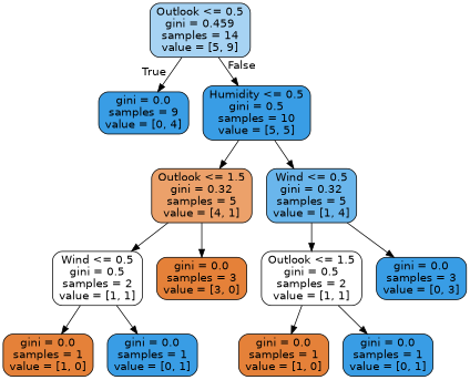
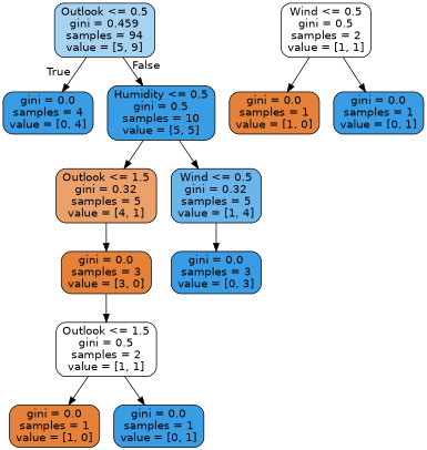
  digraph {
    node [color=black fillcolor="#399de5ff" fontname=helvetica shape=box style="filled, rounded"]
    edge [fontname=helvetica]
-   n1 [fillcolor="#399de571" label="Outlook <= 0.5\ngini = 0.459\nsamples = 14\nvalue = [5, 9]"]
-   n2 [label="gini = 0.0\nsamples = 9\nvalue = [0, 4]"]
+   n1 [fillcolor="#399de571" label="Outlook <= 0.5\ngini = 0.459\nsamples = 94\nvalue = [5, 9]"]
+   n2 [label="gini = 0.0\nsamples = 4\nvalue = [0, 4]"]
    n3 [label="Humidity <= 0.5\ngini = 0.5\nsamples = 10\nvalue = [5, 5]"]
    n4 [fillcolor="#e58139bf" label="Outlook <= 1.5\ngini = 0.32\nsamples = 5\nvalue = [4, 1]"]
    n5 [fillcolor="#399de5bf" label="Wind <= 0.5\ngini = 0.32\nsamples = 5\nvalue = [1, 4]"]
    n6 [fillcolor="#e5813900" label="Wind <= 0.5\ngini = 0.5\nsamples = 2\nvalue = [1, 1]"]
    n7 [fillcolor="#e58139ff" label="gini = 0.0\nsamples = 3\nvalue = [3, 0]"]
    n8 [fillcolor="#e5813900" label="Outlook <= 1.5\ngini = 0.5\nsamples = 2\nvalue = [1, 1]"]
    n9 [label="gini = 0.0\nsamples = 3\nvalue = [0, 3]"]
    n10 [fillcolor="#e58139ff" label="gini = 0.0\nsamples = 1\nvalue = [1, 0]"]
    n11 [label="gini = 0.0\nsamples = 1\nvalue = [0, 1]"]
    n12 [fillcolor="#e58139ff" label="gini = 0.0\nsamples = 1\nvalue = [1, 0]"]
    n13 [label="gini = 0.0\nsamples = 1\nvalue = [0, 1]"]
    n1 -> n2 [headlabel=True labelangle=45 labeldistance=2.5]
    n1 -> n3 [headlabel=False labelangle=-45 labeldistance=2.5]
    n3 -> n4
    n3 -> n5
-   n4 -> n6
    n4 -> n7
-   n5 -> n8
+   n7 -> n8
    n5 -> n9
    n6 -> n10
    n6 -> n11
    n8 -> n12
    n8 -> n13
  }
